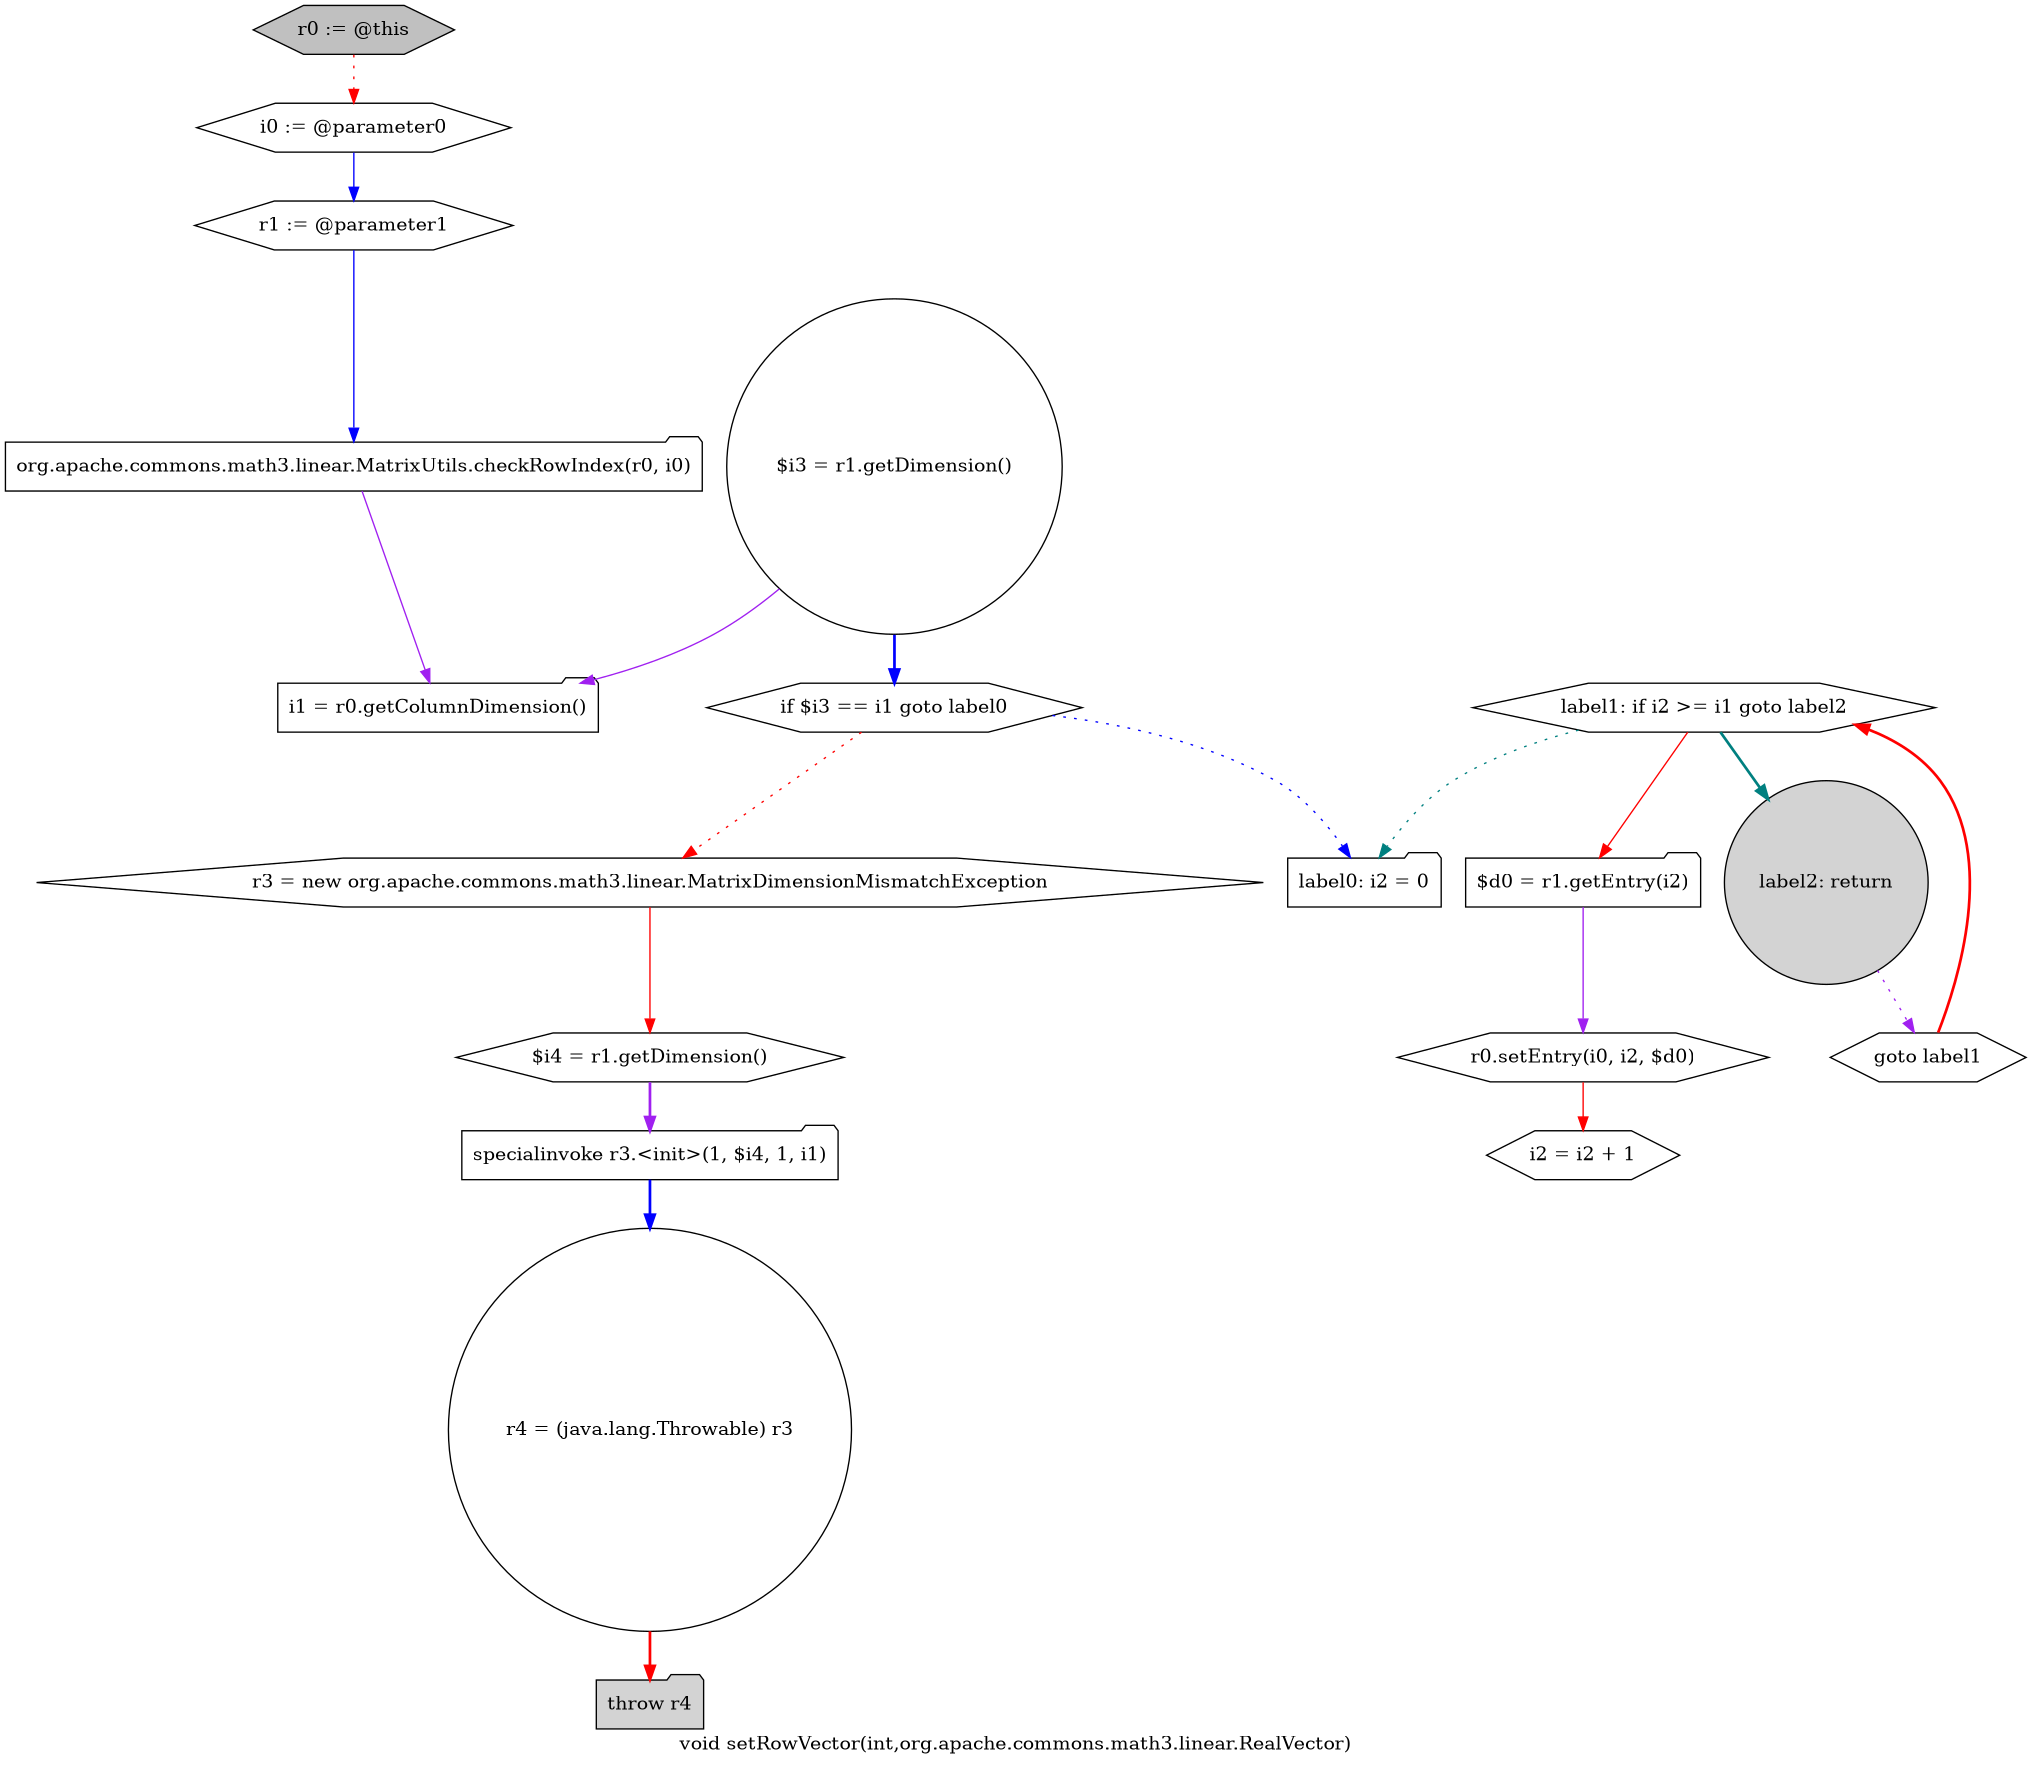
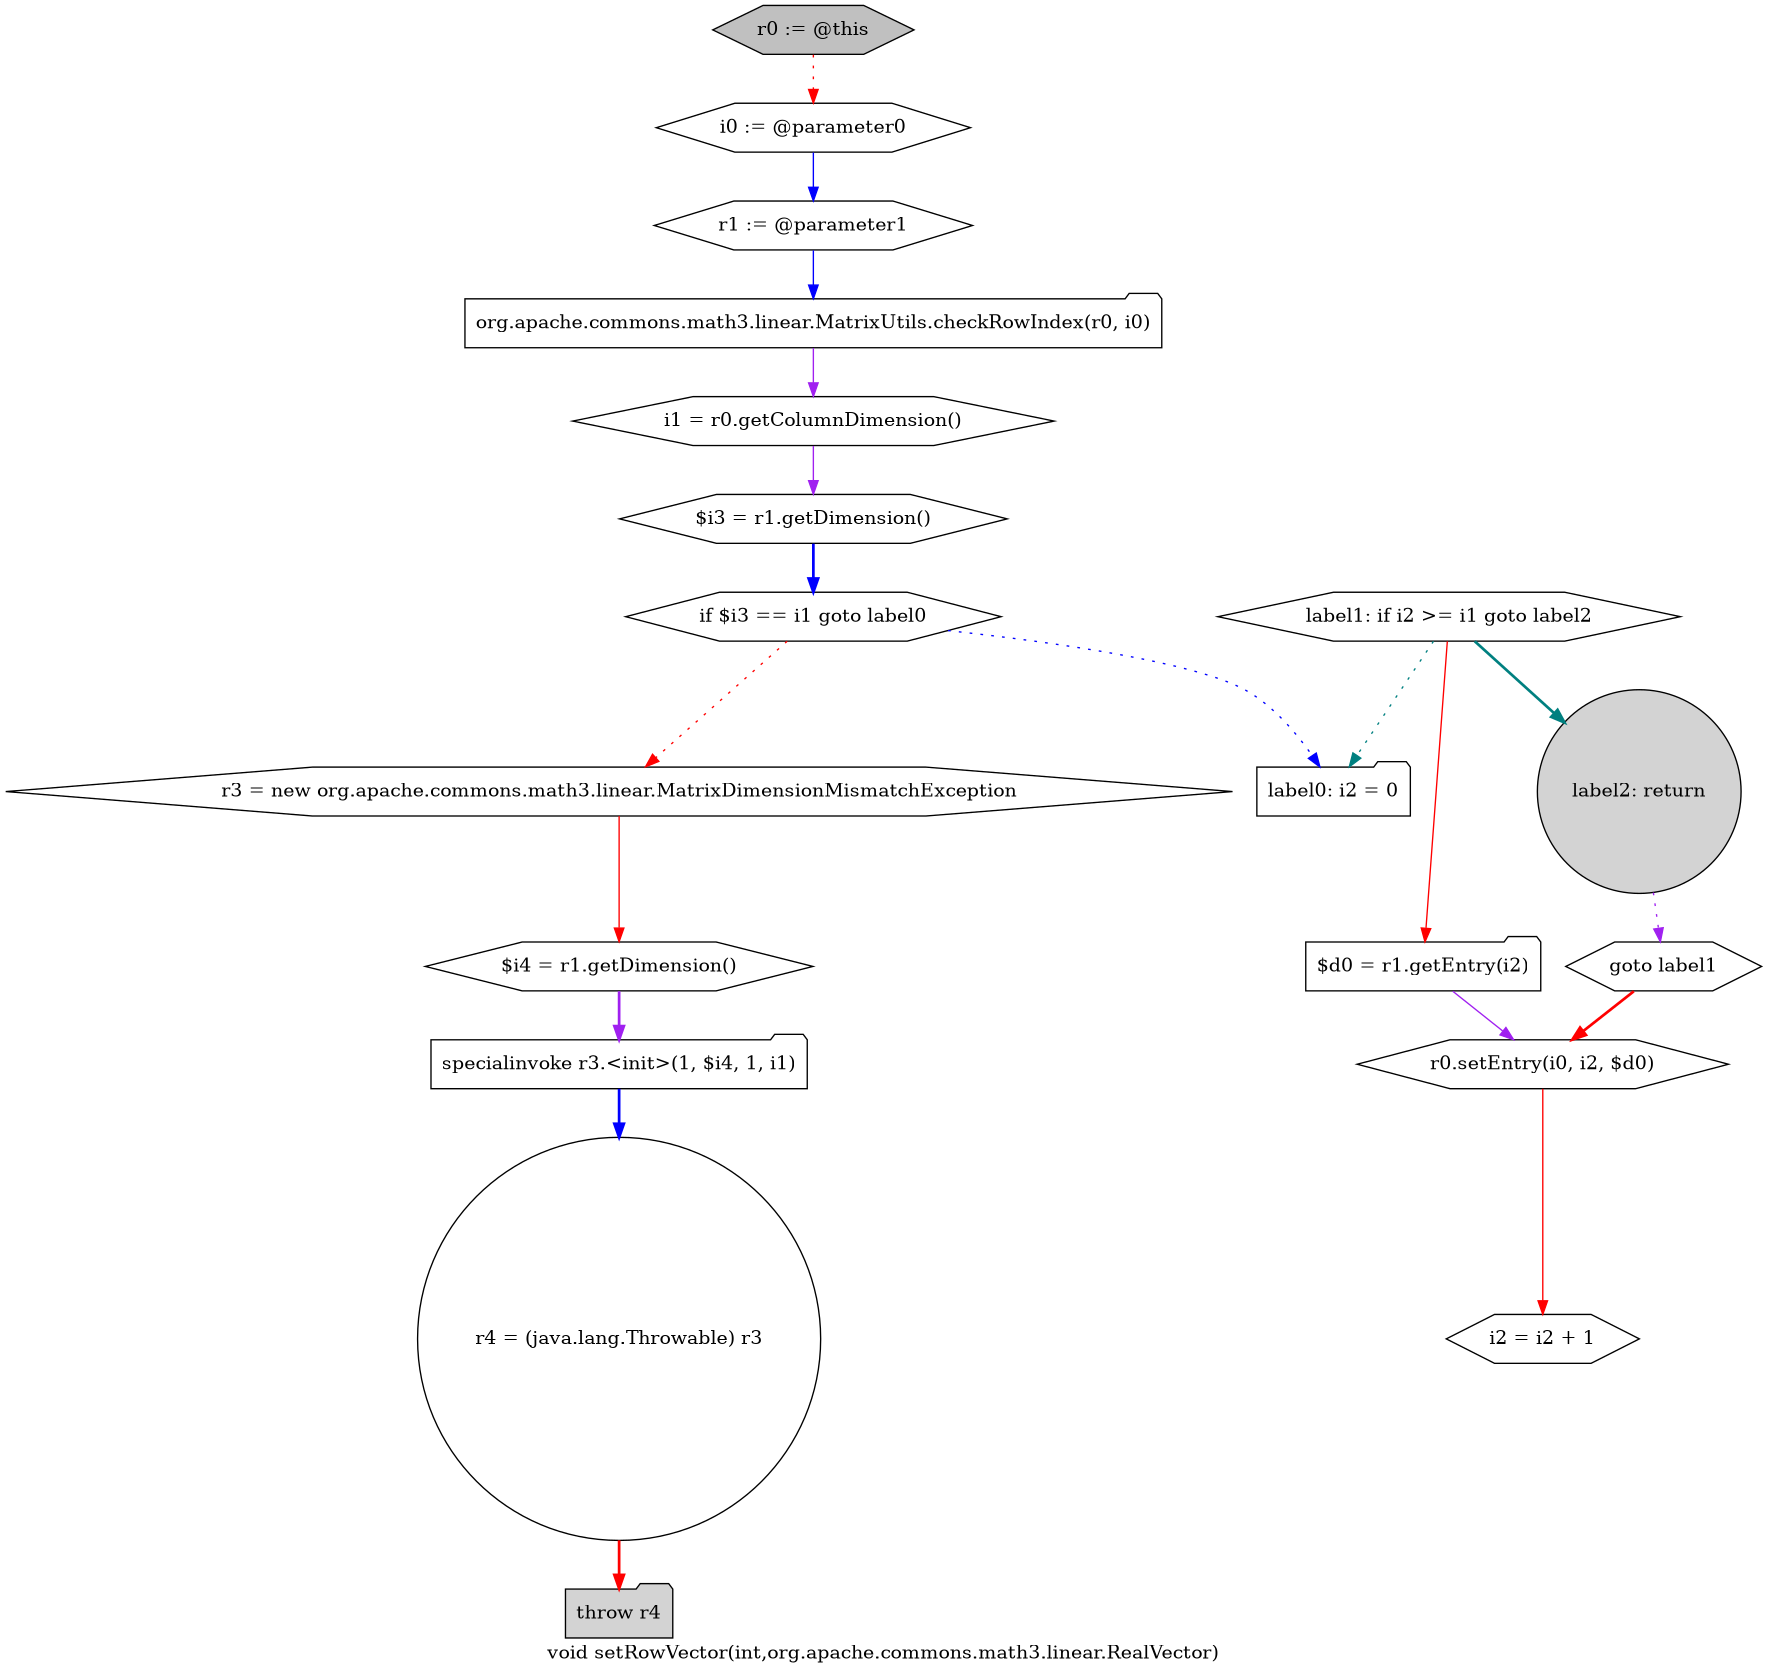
  digraph {
    label="void setRowVector(int,org.apache.commons.math3.linear.RealVector)"
    node [shape=hexagon]
    edge [color=red style=solid]
    n1 [fillcolor=gray label="r0 := @this" style=filled]
    n2 [label="i0 := @parameter0"]
    n3 [label="r1 := @parameter1"]
    n4 [label="org.apache.commons.math3.linear.MatrixUtils.checkRowIndex(r0, i0)" shape=folder]
-   n5 [label="i1 = r0.getColumnDimension()" shape=folder]
-   n6 [label="$i3 = r1.getDimension()" shape=circle]
+   n5 [label="i1 = r0.getColumnDimension()"]
+   n6 [label="$i3 = r1.getDimension()"]
    n7 [label="if $i3 == i1 goto label0"]
    n8 [label="r3 = new org.apache.commons.math3.linear.MatrixDimensionMismatchException"]
    n9 [label="label0: i2 = 0" shape=folder]
    n10 [label="$i4 = r1.getDimension()"]
    n11 [label="specialinvoke r3.<init>(1, $i4, 1, i1)" shape=folder]
    n12 [label="label1: if i2 >= i1 goto label2"]
    n13 [label="$d0 = r1.getEntry(i2)" shape=folder]
    n14 [fillcolor=lightgray label="label2: return" shape=circle style=filled]
    n15 [label="r4 = (java.lang.Throwable) r3" shape=circle]
    n16 [fillcolor=lightgray label="throw r4" shape=folder style=filled]
    n17 [label="r0.setEntry(i0, i2, $d0)"]
    n18 [label="goto label1"]
    n19 [label="i2 = i2 + 1"]
    n1 -> n2 [style=dotted]
    n2 -> n3 [color=blue]
    n3 -> n4 [color=blue]
    n4 -> n5 [color=purple]
-   n6 -> n5 [color=purple]
+   n5 -> n6 [color=purple]
    n6 -> n7 [color=blue style=bold]
    n7 -> n8 [style=dotted]
    n7 -> n9 [color=blue style=dotted]
    n8 -> n10
    n10 -> n11 [color=purple style=bold]
    n11 -> n15 [color=blue style=bold]
    n12 -> n9 [color=teal style=dotted]
    n12 -> n13
    n12 -> n14 [color=teal style=bold]
    n13 -> n17 [color=purple]
    n14 -> n18 [color=purple style=dotted]
    n15 -> n16 [style=bold]
    n17 -> n19
-   n18 -> n12 [style=bold]
+   n18 -> n17 [style=bold]
  }
